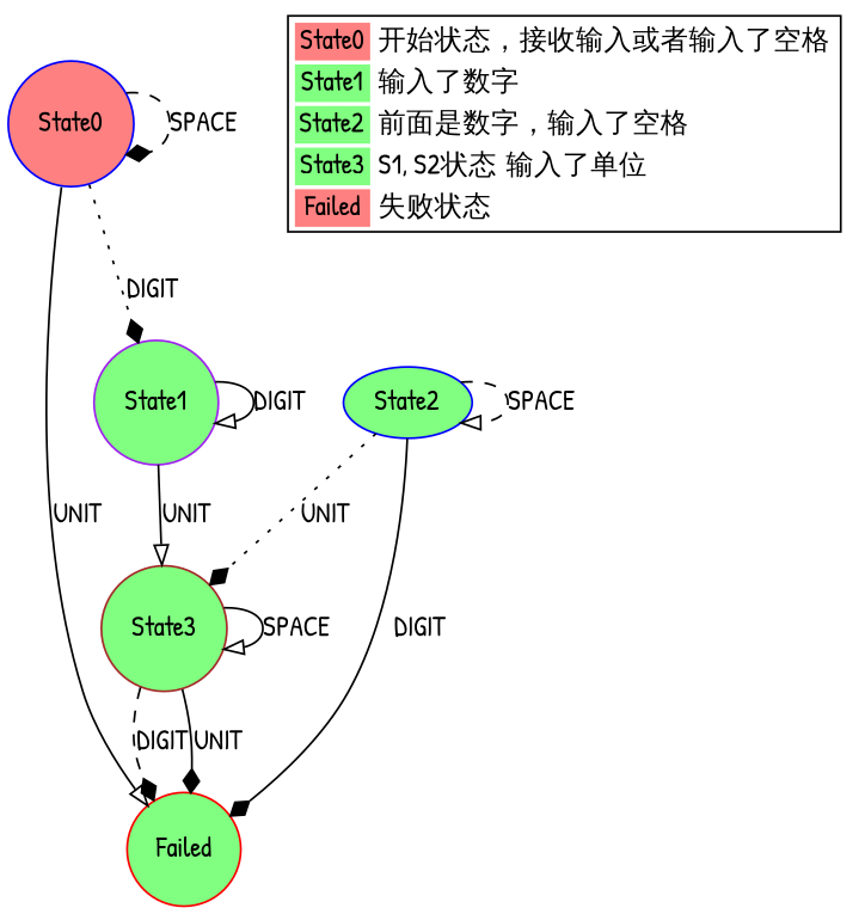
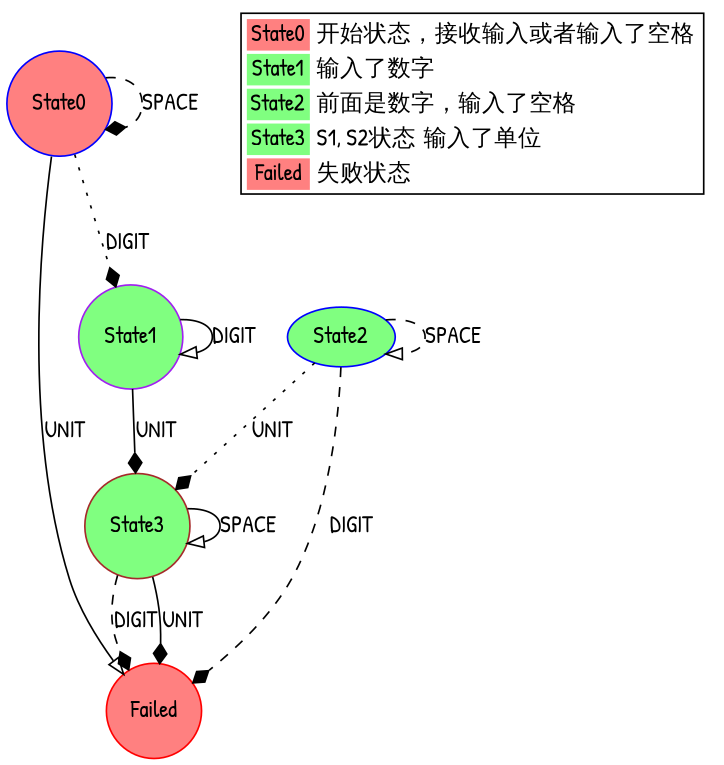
  digraph {
    fontname="Patrick Hand"
    node [color=blue fillcolor="#80FF80" fontname="Patrick Hand" shape=circle style=filled]
    edge [arrowhead=diamond fontname="Patrick Hand" style=solid]
    n1 [fillcolor="#FF8080" label=State0]
-   n2 [color=red label=Failed]
+   n2 [color=red fillcolor="#FF8080" label=Failed]
    n3 [color=purple label=State1]
    n4 [color=brown label=State3]
    n5 [label=State2 shape=ellipse]
    n6 [label=<         <table>             <tr>                 <td bgcolor="#FF8080" border="0">State0</td>                 <td align="left" border="0">开始状态，接收输入或者输入了空格</td>             </tr>             <tr>                 <td bgcolor="#80FF80" border="0">State1</td>                 <td align="left" border="0">输入了数字</td>             </tr>             <tr>                 <td bgcolor="#80FF80" border="0">State2</td>                 <td align="left" border="0">前面是数字，输入了空格</td>             </tr>             <tr>                 <td bgcolor="#80FF80" border="0">State3</td>                 <td align="left" border="0">S1, S2状态 输入了单位</td>             </tr>             <tr>                 <td bgcolor="#FF8080" border="0">Failed</td>                 <td align="left" border="0">失败状态</td>             </tr>         </table>     > shape=none color="" fillcolor="" style=""]
    n1 -> n1 [label=SPACE style=dashed]
    n1 -> n2 [arrowhead=onormal label=UNIT]
    n1 -> n3 [label=DIGIT style=dotted]
    n3 -> n3 [arrowhead=onormal label=DIGIT]
-   n3 -> n4 [arrowhead=onormal label=UNIT]
+   n3 -> n4 [label=UNIT]
    n4 -> n2 [label=DIGIT style=dashed]
    n4 -> n2 [label=UNIT]
    n4 -> n4 [arrowhead=onormal label=SPACE]
-   n5 -> n2 [label=DIGIT]
+   n5 -> n2 [label=DIGIT style=dashed]
    n5 -> n4 [label=UNIT style=dotted]
    n5 -> n5 [arrowhead=onormal label=SPACE style=dashed]
  }
